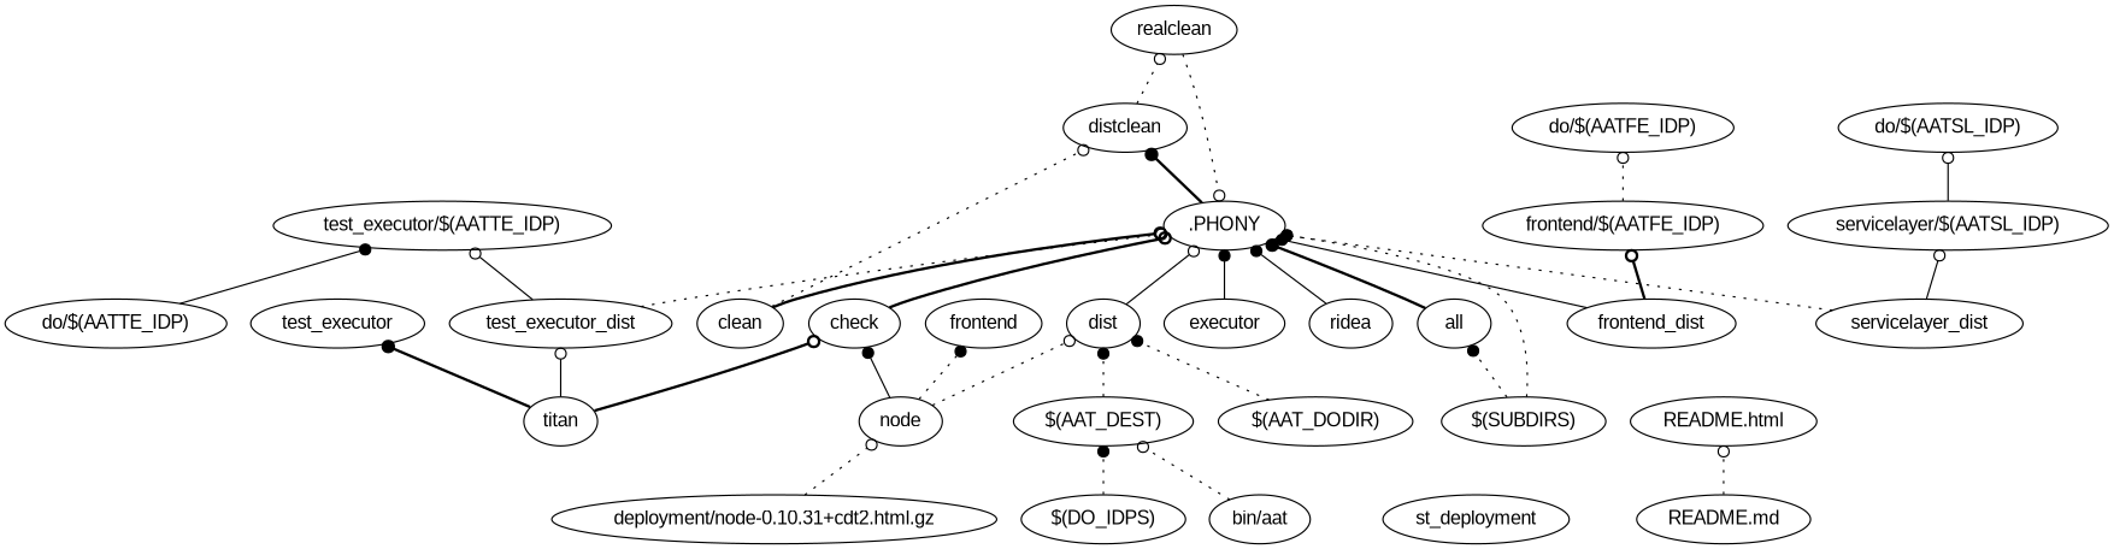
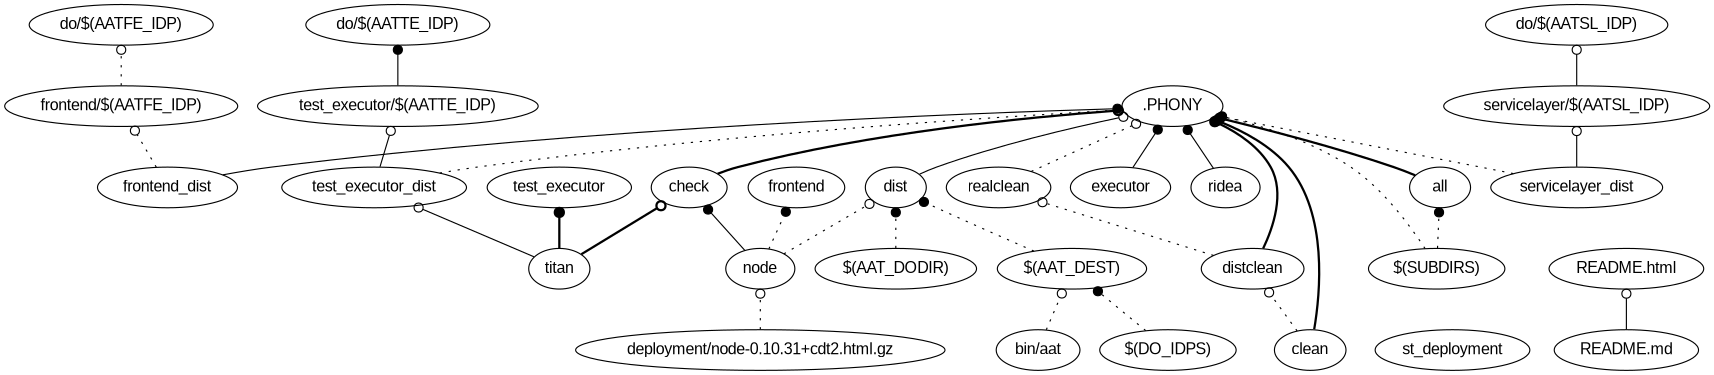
  digraph {
    fontname="Liberation Sans"
    rankdir=BT
    node [fontname="Liberation Sans"]
    edge [arrowhead=odot fontname="Liberation Sans" style=dotted]
    all
    ".PHONY"
    "$(SUBDIRS)"
    "node"
    frontend
    dist
    check
    titan
    test_executor
    test_executor_dist
    "test_executor/$(AATTE_IDP)"
    frontend_dist
    "frontend/$(AATFE_IDP)"
    "do/$(AATFE_IDP)"
    servicelayer_dist
    "servicelayer/$(AATSL_IDP)"
    "do/$(AATSL_IDP)"
    "do/$(AATTE_IDP)"
    "$(AAT_DODIR)"
    "$(AAT_DEST)"
    n21 [label=st_deployment]
    "bin/aat"
    "$(DO_IDPS)"
    n24 [label="deployment/node-0.10.31+cdt2.html.gz"]
    clean
    distclean
    realclean
    n28 [label=executor]
    "README.md"
    "README.html"
    ridea
    all -> ".PHONY" [arrowhead=dot style=bold]
    "$(SUBDIRS)" -> all [arrowhead=dot]
    "$(SUBDIRS)" -> ".PHONY" [arrowhead=dot]
    "node" -> frontend [arrowhead=dot]
    "node" -> dist
    "node" -> check [arrowhead=dot style=solid]
    dist -> ".PHONY" [style=solid]
    check -> ".PHONY" [style=bold]
    titan -> check [style=bold]
    titan -> test_executor [arrowhead=dot style=bold]
    titan -> test_executor_dist [style=solid]
    test_executor_dist -> ".PHONY"
    test_executor_dist -> "test_executor/$(AATTE_IDP)" [style=solid]
-   "do/$(AATTE_IDP)" -> "test_executor/$(AATTE_IDP)" [arrowhead=dot style=solid]
+   "test_executor/$(AATTE_IDP)" -> "do/$(AATTE_IDP)" [arrowhead=dot style=solid]
    frontend_dist -> ".PHONY" [arrowhead=dot style=solid]
-   frontend_dist -> "frontend/$(AATFE_IDP)" [style=bold]
+   frontend_dist -> "frontend/$(AATFE_IDP)"
    "frontend/$(AATFE_IDP)" -> "do/$(AATFE_IDP)"
    servicelayer_dist -> ".PHONY"
    servicelayer_dist -> "servicelayer/$(AATSL_IDP)" [style=solid]
    "servicelayer/$(AATSL_IDP)" -> "do/$(AATSL_IDP)" [style=solid]
    "$(AAT_DODIR)" -> dist [arrowhead=dot]
    "$(AAT_DEST)" -> dist [arrowhead=dot]
    "bin/aat" -> "$(AAT_DEST)"
    "$(DO_IDPS)" -> "$(AAT_DEST)" [arrowhead=dot]
    n24 -> "node"
    clean -> ".PHONY" [style=bold]
    clean -> distclean
-   ".PHONY" -> distclean [arrowhead=dot style=bold]
+   distclean -> ".PHONY" [arrowhead=dot style=bold]
    distclean -> realclean
    realclean -> ".PHONY"
    n28 -> ".PHONY" [arrowhead=dot style=solid]
-   "README.md" -> "README.html"
+   "README.md" -> "README.html" [style=solid]
    ridea -> ".PHONY" [arrowhead=dot style=solid]
  }
